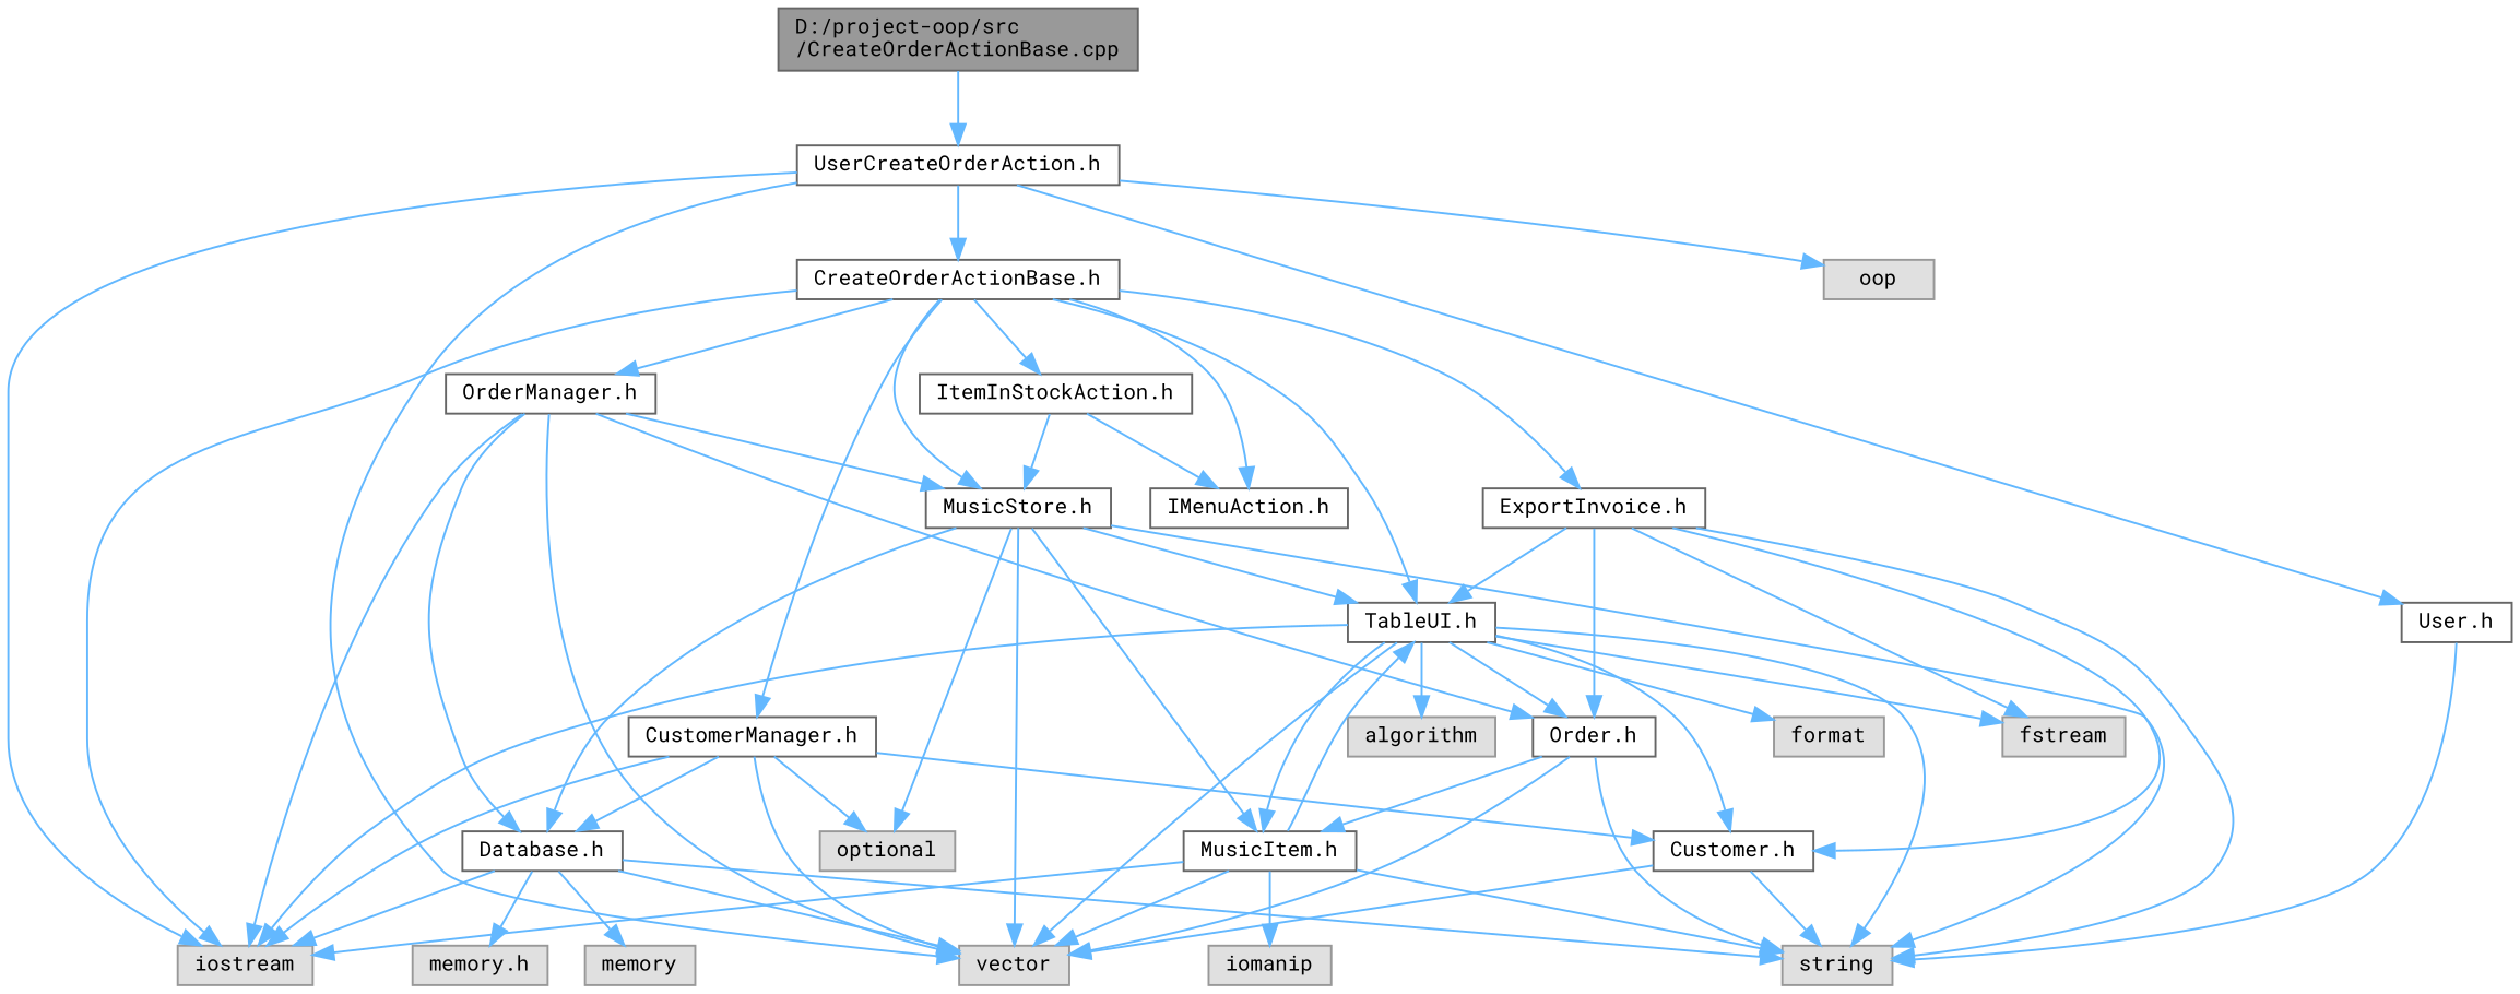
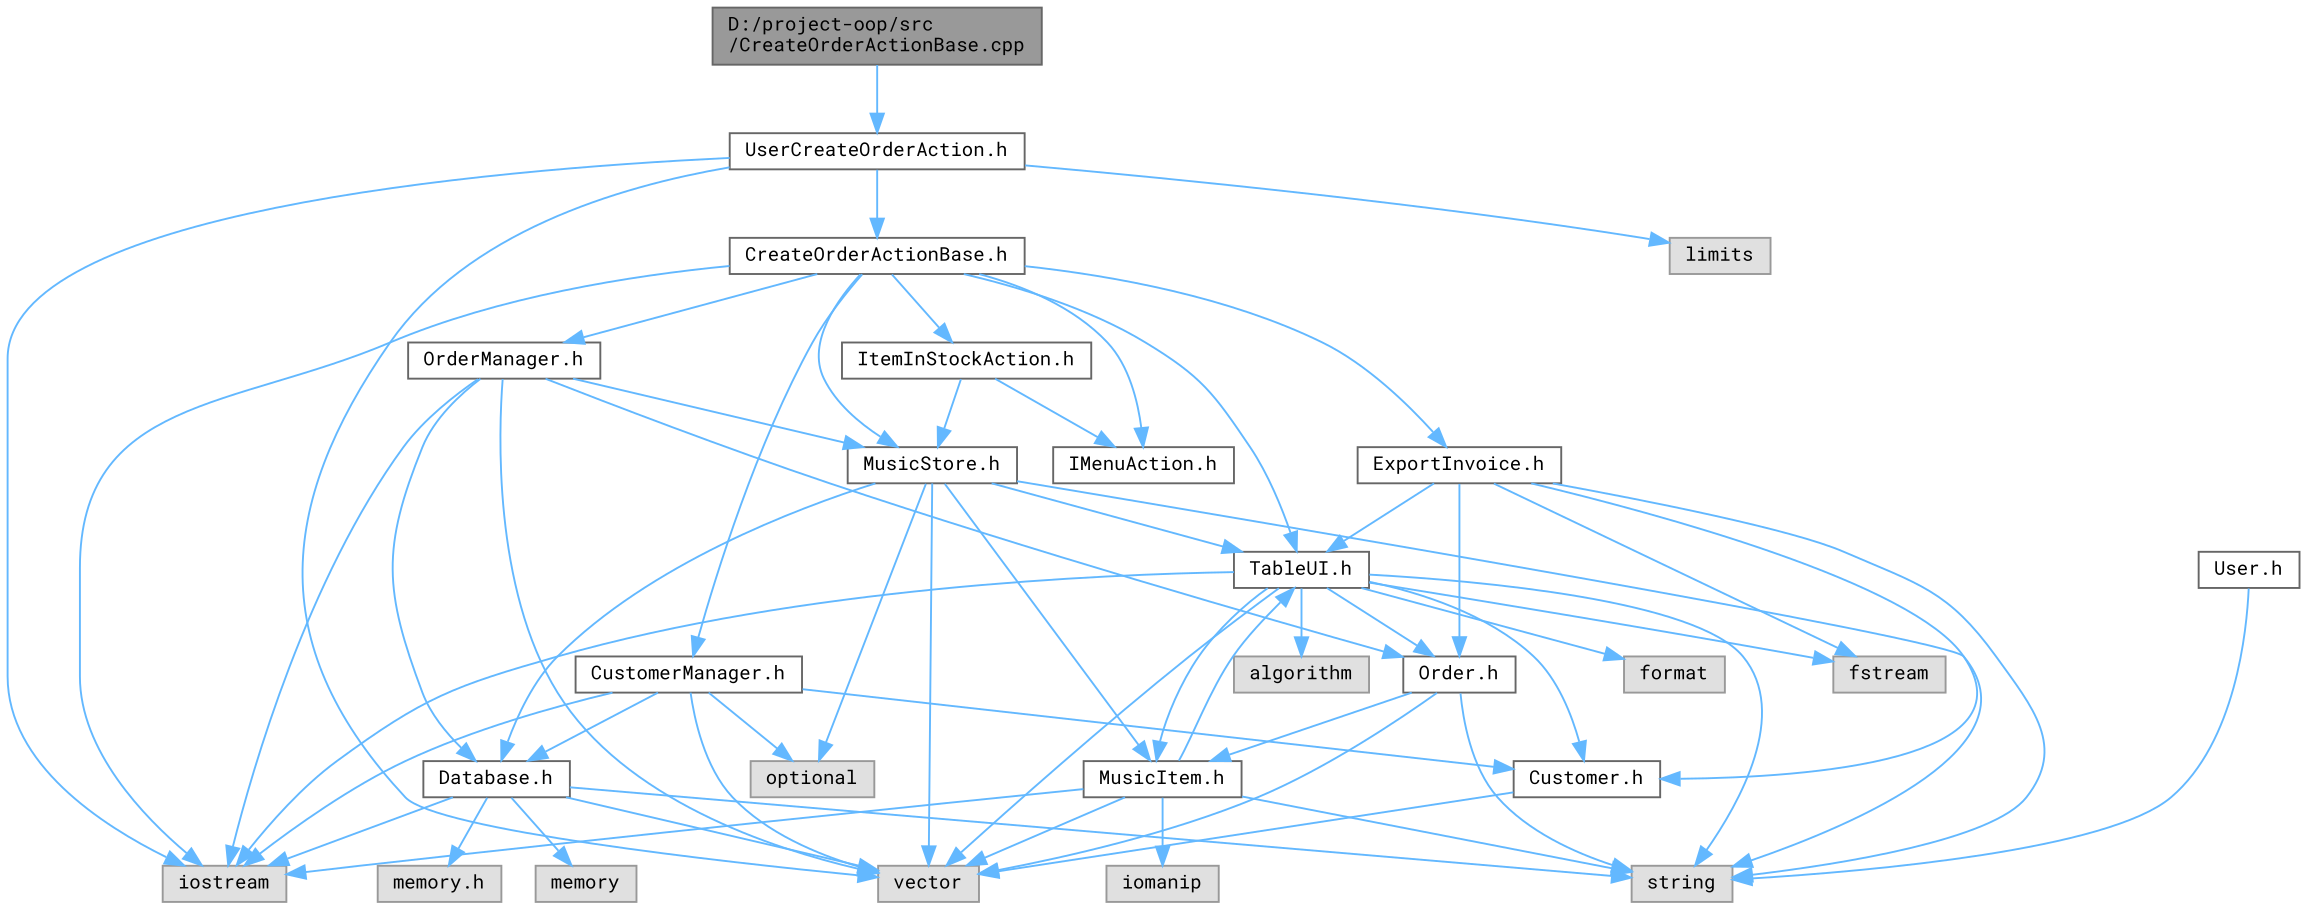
  digraph {
    fontname="Roboto Mono"
    node [color=grey40 fillcolor=white fontname="Roboto Mono" fontsize=10 shape=box style=filled]
    edge [color=steelblue1 fontname="Roboto Mono" fontsize=10 labelfontname=Helvetica labelfontsize=10 style=solid]
    n1 [color=gray40 fillcolor=grey60 fontcolor=black height=0.2 label="D:/project-oop/src\l/CreateOrderActionBase.cpp" width=0.4]
    n2 [height=0.2 label="UserCreateOrderAction.h" width=0.4]
    n3 [height=0.2 label="CreateOrderActionBase.h" width=0.4]
    n4 [color=grey60 fillcolor="#E0E0E0" height=0.2 label=iostream width=0.4]
    n5 [color=grey60 fillcolor="#E0E0E0" height=0.2 label=vector width=0.4]
    n6 [height=0.2 label="User.h" width=0.4]
-   n7 [color=grey60 fillcolor="#E0E0E0" height=0.2 label=oop width=0.4]
+   n7 [color=grey60 fillcolor="#E0E0E0" height=0.2 label=limits width=0.4]
    n8 [height=0.2 label="IMenuAction.h" width=0.4]
    n9 [height=0.2 label="MusicStore.h" width=0.4]
    n10 [height=0.2 label="TableUI.h" width=0.4]
    n11 [height=0.2 label="CustomerManager.h" width=0.4]
    n12 [height=0.2 label="OrderManager.h" width=0.4]
    n13 [height=0.2 label="ItemInStockAction.h" width=0.4]
    n14 [height=0.2 label="ExportInvoice.h" width=0.4]
    n15 [color=grey60 fillcolor="#E0E0E0" height=0.2 label=string width=0.4]
    n16 [height=0.2 label="MusicItem.h" width=0.4]
    n17 [height=0.2 label="Database.h" width=0.4]
    n18 [color=grey60 fillcolor="#E0E0E0" height=0.2 label=optional width=0.4]
    n19 [color=grey60 fillcolor="#E0E0E0" height=0.2 label=format width=0.4]
    n20 [color=grey60 fillcolor="#E0E0E0" height=0.2 label=algorithm width=0.4]
    n21 [color=grey60 fillcolor="#E0E0E0" height=0.2 label=fstream width=0.4]
    n22 [height=0.2 label="Order.h" width=0.4]
    n23 [height=0.2 label="Customer.h" width=0.4]
    n24 [color=grey60 fillcolor="#E0E0E0" height=0.2 label=iomanip width=0.4]
    n25 [color=grey60 fillcolor="#E0E0E0" height=0.2 label="memory.h" width=0.4]
    n26 [color=grey60 fillcolor="#E0E0E0" height=0.2 label=memory width=0.4]
    n1 -> n2
    n2 -> n3
    n2 -> n4
    n2 -> n5
-   n2 -> n6
    n2 -> n7
    n3 -> n4
    n3 -> n8
    n3 -> n9
    n3 -> n10
    n3 -> n11
    n3 -> n12
    n3 -> n13
    n3 -> n14
    n6 -> n15
    n9 -> n5
    n9 -> n10
    n9 -> n15
    n9 -> n16
    n9 -> n17
    n9 -> n18
    n10 -> n4
    n10 -> n5
    n10 -> n15
    n10 -> n16
    n10 -> n19
    n10 -> n20
    n10 -> n21
    n10 -> n22
    n10 -> n23
    n11 -> n4
    n11 -> n5
    n11 -> n17
    n11 -> n18
    n11 -> n23
    n12 -> n4
    n12 -> n5
    n12 -> n9
    n12 -> n17
    n12 -> n22
    n13 -> n8
    n13 -> n9
    n14 -> n10
    n14 -> n15
    n14 -> n21
    n14 -> n22
    n14 -> n23
    n16 -> n4
    n16 -> n5
    n16 -> n10
    n16 -> n15
    n16 -> n24
    n17 -> n4
    n17 -> n5
    n17 -> n15
    n17 -> n25
    n17 -> n26
    n22 -> n5
    n22 -> n15
    n22 -> n16
    n23 -> n5
-   n23 -> n15
  }
